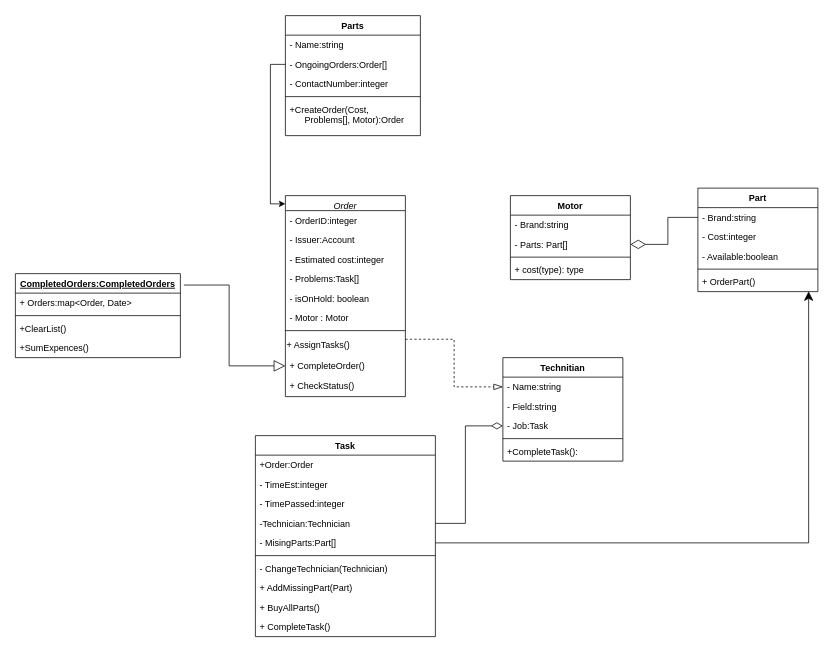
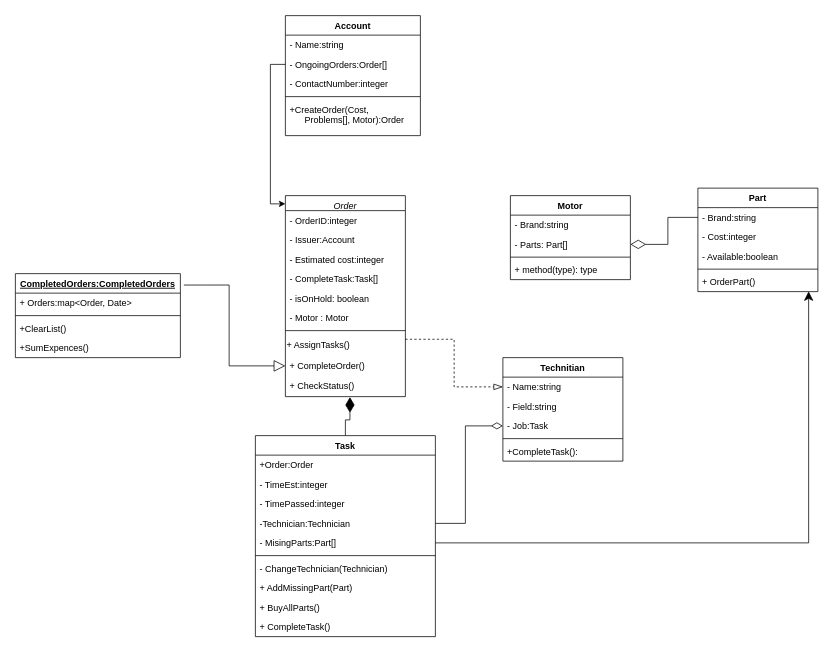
  <mxCell id="0" />
  <mxCell id="1" parent="0" />
  <mxCell id="2" value="Order" style="swimlane;fontStyle=2;align=center;verticalAlign=top;childLayout=stackLayout;horizontal=1;startSize=20;horizontalStack=0;resizeParent=1;resizeLast=0;collapsible=1;marginBottom=0;rounded=0;shadow=0;strokeWidth=1;" parent="1" vertex="1"><mxGeometry x="380" y="260" width="160" height="268" as="geometry"><mxRectangle x="230" y="140" width="160" height="26" as="alternateBounds" /></mxGeometry></mxCell>
  <mxCell id="3" value="- OrderID:integer" style="text;strokeColor=none;fillColor=none;align=left;verticalAlign=top;spacingLeft=4;spacingRight=4;overflow=hidden;rotatable=0;points=[[0,0.5],[1,0.5]];portConstraint=eastwest;" vertex="1" parent="2"><mxGeometry y="20" width="160" height="26" as="geometry" /></mxCell>
  <mxCell id="4" value="- Issuer:Account" style="text;align=left;verticalAlign=top;spacingLeft=4;spacingRight=4;overflow=hidden;rotatable=0;points=[[0,0.5],[1,0.5]];portConstraint=eastwest;" parent="2" vertex="1"><mxGeometry y="46" width="160" height="26" as="geometry" /></mxCell>
  <mxCell id="5" value="- Estimated cost:integer" style="text;align=left;verticalAlign=top;spacingLeft=4;spacingRight=4;overflow=hidden;rotatable=0;points=[[0,0.5],[1,0.5]];portConstraint=eastwest;rounded=0;shadow=0;html=0;" parent="2" vertex="1"><mxGeometry y="72" width="160" height="26" as="geometry" /></mxCell>
- <mxCell id="6" value="- Problems:Task[]" style="text;align=left;verticalAlign=top;spacingLeft=4;spacingRight=4;overflow=hidden;rotatable=0;points=[[0,0.5],[1,0.5]];portConstraint=eastwest;rounded=0;shadow=0;html=0;" parent="2" vertex="1"><mxGeometry y="98" width="160" height="26" as="geometry" /></mxCell>
+ <mxCell id="6" value="- CompleteTask:Task[]" style="text;align=left;verticalAlign=top;spacingLeft=4;spacingRight=4;overflow=hidden;rotatable=0;points=[[0,0.5],[1,0.5]];portConstraint=eastwest;rounded=0;shadow=0;html=0;" parent="2" vertex="1"><mxGeometry y="98" width="160" height="26" as="geometry" /></mxCell>
  <mxCell id="7" value="- isOnHold: boolean" style="text;strokeColor=none;fillColor=none;align=left;verticalAlign=top;spacingLeft=4;spacingRight=4;overflow=hidden;rotatable=0;points=[[0,0.5],[1,0.5]];portConstraint=eastwest;" vertex="1" parent="2"><mxGeometry y="124" width="160" height="26" as="geometry" /></mxCell>
  <mxCell id="8" value="- Motor : Motor" style="text;strokeColor=none;fillColor=none;align=left;verticalAlign=top;spacingLeft=4;spacingRight=4;overflow=hidden;rotatable=0;points=[[0,0.5],[1,0.5]];portConstraint=eastwest;" parent="2" vertex="1"><mxGeometry y="150" width="160" height="26" as="geometry" /></mxCell>
  <mxCell id="9" value="" style="line;html=1;strokeWidth=1;align=left;verticalAlign=middle;spacingTop=-1;spacingLeft=3;spacingRight=3;rotatable=0;labelPosition=right;points=[];portConstraint=eastwest;" parent="2" vertex="1"><mxGeometry y="176" width="160" height="8" as="geometry" /></mxCell>
  <mxCell id="10" value="+ AssignTasks()" style="text;html=1;strokeColor=none;fillColor=none;align=left;verticalAlign=middle;whiteSpace=wrap;rounded=0;" parent="2" vertex="1"><mxGeometry y="184" width="160" height="30" as="geometry" /></mxCell>
  <mxCell id="11" value="+ CompleteOrder()" style="text;strokeColor=none;fillColor=none;align=left;verticalAlign=top;spacingLeft=4;spacingRight=4;overflow=hidden;rotatable=0;points=[[0,0.5],[1,0.5]];portConstraint=eastwest;" parent="2" vertex="1"><mxGeometry y="214" width="160" height="26" as="geometry" /></mxCell>
  <mxCell id="12" value="+ CheckStatus()" style="text;align=left;verticalAlign=top;spacingLeft=4;spacingRight=4;overflow=hidden;rotatable=0;points=[[0,0.5],[1,0.5]];portConstraint=eastwest;" parent="2" vertex="1"><mxGeometry y="240" width="160" height="28" as="geometry" /></mxCell>
  <mxCell id="13" value="Motor" style="swimlane;fontStyle=1;align=center;verticalAlign=top;childLayout=stackLayout;horizontal=1;startSize=26;horizontalStack=0;resizeParent=1;resizeParentMax=0;resizeLast=0;collapsible=1;marginBottom=0;" parent="1" vertex="1"><mxGeometry x="680" y="260" width="160" height="112" as="geometry" /></mxCell>
  <mxCell id="14" value="- Brand:string" style="text;strokeColor=none;fillColor=none;align=left;verticalAlign=top;spacingLeft=4;spacingRight=4;overflow=hidden;rotatable=0;points=[[0,0.5],[1,0.5]];portConstraint=eastwest;" parent="13" vertex="1"><mxGeometry y="26" width="160" height="26" as="geometry" /></mxCell>
  <mxCell id="15" value="- Parts: Part[]" style="text;strokeColor=none;fillColor=none;align=left;verticalAlign=top;spacingLeft=4;spacingRight=4;overflow=hidden;rotatable=0;points=[[0,0.5],[1,0.5]];portConstraint=eastwest;" parent="13" vertex="1"><mxGeometry y="52" width="160" height="26" as="geometry" /></mxCell>
  <mxCell id="16" value="" style="line;strokeWidth=1;fillColor=none;align=left;verticalAlign=middle;spacingTop=-1;spacingLeft=3;spacingRight=3;rotatable=0;labelPosition=right;points=[];portConstraint=eastwest;" parent="13" vertex="1"><mxGeometry y="78" width="160" height="8" as="geometry" /></mxCell>
- <mxCell id="17" value="+ cost(type): type" style="text;strokeColor=none;fillColor=none;align=left;verticalAlign=top;spacingLeft=4;spacingRight=4;overflow=hidden;rotatable=0;points=[[0,0.5],[1,0.5]];portConstraint=eastwest;" parent="13" vertex="1"><mxGeometry y="86" width="160" height="26" as="geometry" /></mxCell>
+ <mxCell id="17" value="+ method(type): type" style="text;strokeColor=none;fillColor=none;align=left;verticalAlign=top;spacingLeft=4;spacingRight=4;overflow=hidden;rotatable=0;points=[[0,0.5],[1,0.5]];portConstraint=eastwest;" parent="13" vertex="1"><mxGeometry y="86" width="160" height="26" as="geometry" /></mxCell>
  <mxCell id="18" value="Technitian" style="swimlane;fontStyle=1;align=center;verticalAlign=top;childLayout=stackLayout;horizontal=1;startSize=26;horizontalStack=0;resizeParent=1;resizeParentMax=0;resizeLast=0;collapsible=1;marginBottom=0;" parent="1" vertex="1"><mxGeometry x="670" y="476" width="160" height="138" as="geometry" /></mxCell>
  <mxCell id="19" value="- Name:string" style="text;strokeColor=none;fillColor=none;align=left;verticalAlign=top;spacingLeft=4;spacingRight=4;overflow=hidden;rotatable=0;points=[[0,0.5],[1,0.5]];portConstraint=eastwest;" parent="18" vertex="1"><mxGeometry y="26" width="160" height="26" as="geometry" /></mxCell>
  <mxCell id="20" value="- Field:string" style="text;strokeColor=none;fillColor=none;align=left;verticalAlign=top;spacingLeft=4;spacingRight=4;overflow=hidden;rotatable=0;points=[[0,0.5],[1,0.5]];portConstraint=eastwest;" parent="18" vertex="1"><mxGeometry y="52" width="160" height="26" as="geometry" /></mxCell>
  <mxCell id="21" value="- Job:Task" style="text;strokeColor=none;fillColor=none;align=left;verticalAlign=top;spacingLeft=4;spacingRight=4;overflow=hidden;rotatable=0;points=[[0,0.5],[1,0.5]];portConstraint=eastwest;" parent="18" vertex="1"><mxGeometry y="78" width="160" height="26" as="geometry" /></mxCell>
  <mxCell id="22" value="" style="line;strokeWidth=1;fillColor=none;align=left;verticalAlign=middle;spacingTop=-1;spacingLeft=3;spacingRight=3;rotatable=0;labelPosition=right;points=[];portConstraint=eastwest;" parent="18" vertex="1"><mxGeometry y="104" width="160" height="8" as="geometry" /></mxCell>
  <mxCell id="23" value="+CompleteTask():" style="text;strokeColor=none;fillColor=none;align=left;verticalAlign=top;spacingLeft=4;spacingRight=4;overflow=hidden;rotatable=0;points=[[0,0.5],[1,0.5]];portConstraint=eastwest;" parent="18" vertex="1"><mxGeometry y="112" width="160" height="26" as="geometry" /></mxCell>
  <mxCell id="24" value="Part" style="swimlane;fontStyle=1;align=center;verticalAlign=top;childLayout=stackLayout;horizontal=1;startSize=26;horizontalStack=0;resizeParent=1;resizeParentMax=0;resizeLast=0;collapsible=1;marginBottom=0;" parent="1" vertex="1"><mxGeometry x="930" y="250" width="160" height="138" as="geometry" /></mxCell>
  <mxCell id="25" value="- Brand:string" style="text;strokeColor=none;fillColor=none;align=left;verticalAlign=top;spacingLeft=4;spacingRight=4;overflow=hidden;rotatable=0;points=[[0,0.5],[1,0.5]];portConstraint=eastwest;" parent="24" vertex="1"><mxGeometry y="26" width="160" height="26" as="geometry" /></mxCell>
  <mxCell id="26" value="- Cost:integer" style="text;strokeColor=none;fillColor=none;align=left;verticalAlign=top;spacingLeft=4;spacingRight=4;overflow=hidden;rotatable=0;points=[[0,0.5],[1,0.5]];portConstraint=eastwest;" parent="24" vertex="1"><mxGeometry y="52" width="160" height="26" as="geometry" /></mxCell>
  <mxCell id="27" value="- Available:boolean" style="text;strokeColor=none;fillColor=none;align=left;verticalAlign=top;spacingLeft=4;spacingRight=4;overflow=hidden;rotatable=0;points=[[0,0.5],[1,0.5]];portConstraint=eastwest;" parent="24" vertex="1"><mxGeometry y="78" width="160" height="26" as="geometry" /></mxCell>
  <mxCell id="28" value="" style="line;strokeWidth=1;fillColor=none;align=left;verticalAlign=middle;spacingTop=-1;spacingLeft=3;spacingRight=3;rotatable=0;labelPosition=right;points=[];portConstraint=eastwest;" parent="24" vertex="1"><mxGeometry y="104" width="160" height="8" as="geometry" /></mxCell>
  <mxCell id="29" value="+ OrderPart()" style="text;strokeColor=none;fillColor=none;align=left;verticalAlign=top;spacingLeft=4;spacingRight=4;overflow=hidden;rotatable=0;points=[[0,0.5],[1,0.5]];portConstraint=eastwest;" parent="24" vertex="1"><mxGeometry y="112" width="160" height="26" as="geometry" /></mxCell>
  <mxCell id="30" style="edgeStyle=orthogonalEdgeStyle;rounded=0;orthogonalLoop=1;jettySize=auto;html=1;exitX=0;exitY=0.5;exitDx=0;exitDy=0;entryX=1;entryY=0.5;entryDx=0;entryDy=0;startArrow=none;startFill=0;endArrow=diamondThin;endFill=0;endSize=18;" parent="1" source="25" target="15" edge="1"><mxGeometry relative="1" as="geometry" /></mxCell>
+ <mxCell id="31" style="edgeStyle=orthogonalEdgeStyle;rounded=0;orthogonalLoop=1;jettySize=auto;html=1;exitX=0.5;exitY=0;exitDx=0;exitDy=0;startArrow=none;startFill=0;endArrow=diamondThin;endFill=1;endSize=18;entryX=0.538;entryY=1.023;entryDx=0;entryDy=0;entryPerimeter=0;" parent="1" source="32" target="12" edge="1"><mxGeometry relative="1" as="geometry"><mxPoint x="500" y="460" as="targetPoint" /></mxGeometry></mxCell>
  <mxCell id="32" value="Task" style="swimlane;fontStyle=1;align=center;verticalAlign=top;childLayout=stackLayout;horizontal=1;startSize=26;horizontalStack=0;resizeParent=1;resizeParentMax=0;resizeLast=0;collapsible=1;marginBottom=0;" parent="1" vertex="1"><mxGeometry x="340" y="580" width="240" height="268" as="geometry" /></mxCell>
  <mxCell id="33" value="+Order:Order" style="text;strokeColor=none;fillColor=none;align=left;verticalAlign=top;spacingLeft=4;spacingRight=4;overflow=hidden;rotatable=0;points=[[0,0.5],[1,0.5]];portConstraint=eastwest;" parent="32" vertex="1"><mxGeometry y="26" width="240" height="26" as="geometry" /></mxCell>
  <mxCell id="34" value="- TimeEst:integer" style="text;strokeColor=none;fillColor=none;align=left;verticalAlign=top;spacingLeft=4;spacingRight=4;overflow=hidden;rotatable=0;points=[[0,0.5],[1,0.5]];portConstraint=eastwest;" parent="32" vertex="1"><mxGeometry y="52" width="240" height="26" as="geometry" /></mxCell>
  <mxCell id="35" value="- TimePassed:integer" style="text;strokeColor=none;fillColor=none;align=left;verticalAlign=top;spacingLeft=4;spacingRight=4;overflow=hidden;rotatable=0;points=[[0,0.5],[1,0.5]];portConstraint=eastwest;" parent="32" vertex="1"><mxGeometry y="78" width="240" height="26" as="geometry" /></mxCell>
  <mxCell id="36" value="-Technician:Technician" style="text;strokeColor=none;fillColor=none;align=left;verticalAlign=top;spacingLeft=4;spacingRight=4;overflow=hidden;rotatable=0;points=[[0,0.5],[1,0.5]];portConstraint=eastwest;" parent="32" vertex="1"><mxGeometry y="104" width="240" height="26" as="geometry" /></mxCell>
  <mxCell id="37" value="- MisingParts:Part[]" style="text;strokeColor=none;fillColor=none;align=left;verticalAlign=top;spacingLeft=4;spacingRight=4;overflow=hidden;rotatable=0;points=[[0,0.5],[1,0.5]];portConstraint=eastwest;" parent="32" vertex="1"><mxGeometry y="130" width="240" height="26" as="geometry" /></mxCell>
  <mxCell id="38" value="" style="line;strokeWidth=1;fillColor=none;align=left;verticalAlign=middle;spacingTop=-1;spacingLeft=3;spacingRight=3;rotatable=0;labelPosition=right;points=[];portConstraint=eastwest;" parent="32" vertex="1"><mxGeometry y="156" width="240" height="8" as="geometry" /></mxCell>
  <mxCell id="39" value="- ChangeTechnician(Technician)" style="text;strokeColor=none;fillColor=none;align=left;verticalAlign=top;spacingLeft=4;spacingRight=4;overflow=hidden;rotatable=0;points=[[0,0.5],[1,0.5]];portConstraint=eastwest;" parent="32" vertex="1"><mxGeometry y="164" width="240" height="26" as="geometry" /></mxCell>
  <mxCell id="40" value="+ AddMissingPart(Part)" style="text;strokeColor=none;fillColor=none;align=left;verticalAlign=top;spacingLeft=4;spacingRight=4;overflow=hidden;rotatable=0;points=[[0,0.5],[1,0.5]];portConstraint=eastwest;" parent="32" vertex="1"><mxGeometry y="190" width="240" height="26" as="geometry" /></mxCell>
  <mxCell id="41" value="+ BuyAllParts()" style="text;strokeColor=none;fillColor=none;align=left;verticalAlign=top;spacingLeft=4;spacingRight=4;overflow=hidden;rotatable=0;points=[[0,0.5],[1,0.5]];portConstraint=eastwest;" parent="32" vertex="1"><mxGeometry y="216" width="240" height="26" as="geometry" /></mxCell>
  <mxCell id="42" value="+ CompleteTask()" style="text;strokeColor=none;fillColor=none;align=left;verticalAlign=top;spacingLeft=4;spacingRight=4;overflow=hidden;rotatable=0;points=[[0,0.5],[1,0.5]];portConstraint=eastwest;" parent="32" vertex="1"><mxGeometry y="242" width="240" height="26" as="geometry" /></mxCell>
  <mxCell id="43" style="edgeStyle=orthogonalEdgeStyle;rounded=0;orthogonalLoop=1;jettySize=auto;html=1;exitX=1;exitY=0.25;exitDx=0;exitDy=0;entryX=0;entryY=0.5;entryDx=0;entryDy=0;startArrow=none;startFill=0;endArrow=blockThin;endFill=0;endSize=10;dashed=1;" parent="1" source="10" target="19" edge="1"><mxGeometry relative="1" as="geometry" /></mxCell>
  <mxCell id="44" style="edgeStyle=orthogonalEdgeStyle;rounded=0;orthogonalLoop=1;jettySize=auto;html=1;exitX=1;exitY=0.5;exitDx=0;exitDy=0;entryX=0;entryY=0.5;entryDx=0;entryDy=0;startArrow=none;startFill=0;endArrow=diamondThin;endFill=0;endSize=13;" parent="1" source="36" target="21" edge="1"><mxGeometry relative="1" as="geometry" /></mxCell>
  <mxCell id="45" style="edgeStyle=orthogonalEdgeStyle;rounded=0;orthogonalLoop=1;jettySize=auto;html=1;exitX=1;exitY=0.5;exitDx=0;exitDy=0;entryX=0.923;entryY=0.984;entryDx=0;entryDy=0;entryPerimeter=0;startArrow=none;startFill=0;endArrow=classic;endFill=1;endSize=10;" parent="1" source="37" target="29" edge="1"><mxGeometry relative="1" as="geometry" /></mxCell>
  <mxCell id="46" value="CompletedOrders:CompletedOrders" style="swimlane;fontStyle=5;align=center;verticalAlign=top;childLayout=stackLayout;horizontal=1;startSize=26;horizontalStack=0;resizeParent=1;resizeParentMax=0;resizeLast=0;collapsible=1;marginBottom=0;" parent="1" vertex="1"><mxGeometry x="20" y="364" width="220" height="112" as="geometry" /></mxCell>
  <mxCell id="47" value="+ Orders:map&lt;Order, Date&gt;" style="text;strokeColor=none;fillColor=none;align=left;verticalAlign=top;spacingLeft=4;spacingRight=4;overflow=hidden;rotatable=0;points=[[0,0.5],[1,0.5]];portConstraint=eastwest;" parent="46" vertex="1"><mxGeometry y="26" width="220" height="26" as="geometry" /></mxCell>
  <mxCell id="48" value="" style="line;strokeWidth=1;fillColor=none;align=left;verticalAlign=middle;spacingTop=-1;spacingLeft=3;spacingRight=3;rotatable=0;labelPosition=right;points=[];portConstraint=eastwest;" parent="46" vertex="1"><mxGeometry y="52" width="220" height="8" as="geometry" /></mxCell>
  <mxCell id="49" value="+ClearList()" style="text;strokeColor=none;fillColor=none;align=left;verticalAlign=top;spacingLeft=4;spacingRight=4;overflow=hidden;rotatable=0;points=[[0,0.5],[1,0.5]];portConstraint=eastwest;" parent="46" vertex="1"><mxGeometry y="60" width="220" height="26" as="geometry" /></mxCell>
  <mxCell id="50" value="+SumExpences()" style="text;strokeColor=none;fillColor=none;align=left;verticalAlign=top;spacingLeft=4;spacingRight=4;overflow=hidden;rotatable=0;points=[[0,0.5],[1,0.5]];portConstraint=eastwest;" parent="46" vertex="1"><mxGeometry y="86" width="220" height="26" as="geometry" /></mxCell>
  <mxCell id="51" style="edgeStyle=orthogonalEdgeStyle;rounded=0;orthogonalLoop=1;jettySize=auto;html=1;exitX=0;exitY=0.5;exitDx=0;exitDy=0;entryX=1.021;entryY=0.136;entryDx=0;entryDy=0;entryPerimeter=0;endArrow=none;endFill=0;startArrow=block;startFill=0;strokeWidth=1;jumpSize=6;endSize=6;startSize=13;" parent="1" source="11" target="46" edge="1"><mxGeometry relative="1" as="geometry" /></mxCell>
- <mxCell id="52" value="Parts" style="swimlane;fontStyle=1;align=center;verticalAlign=top;childLayout=stackLayout;horizontal=1;startSize=26;horizontalStack=0;resizeParent=1;resizeParentMax=0;resizeLast=0;collapsible=1;marginBottom=0;" vertex="1" parent="1"><mxGeometry x="380" y="20" width="180" height="160" as="geometry" /></mxCell>
+ <mxCell id="52" value="Account" style="swimlane;fontStyle=1;align=center;verticalAlign=top;childLayout=stackLayout;horizontal=1;startSize=26;horizontalStack=0;resizeParent=1;resizeParentMax=0;resizeLast=0;collapsible=1;marginBottom=0;" vertex="1" parent="1"><mxGeometry x="380" y="20" width="180" height="160" as="geometry" /></mxCell>
  <mxCell id="53" value="- Name:string" style="text;strokeColor=none;fillColor=none;align=left;verticalAlign=top;spacingLeft=4;spacingRight=4;overflow=hidden;rotatable=0;points=[[0,0.5],[1,0.5]];portConstraint=eastwest;" vertex="1" parent="52"><mxGeometry y="26" width="180" height="26" as="geometry" /></mxCell>
  <mxCell id="54" value="- OngoingOrders:Order[]" style="text;strokeColor=none;fillColor=none;align=left;verticalAlign=top;spacingLeft=4;spacingRight=4;overflow=hidden;rotatable=0;points=[[0,0.5],[1,0.5]];portConstraint=eastwest;" vertex="1" parent="52"><mxGeometry y="52" width="180" height="26" as="geometry" /></mxCell>
  <mxCell id="55" value="- ContactNumber:integer" style="text;strokeColor=none;fillColor=none;align=left;verticalAlign=top;spacingLeft=4;spacingRight=4;overflow=hidden;rotatable=0;points=[[0,0.5],[1,0.5]];portConstraint=eastwest;" vertex="1" parent="52"><mxGeometry y="78" width="180" height="26" as="geometry" /></mxCell>
  <mxCell id="56" value="" style="line;strokeWidth=1;fillColor=none;align=left;verticalAlign=middle;spacingTop=-1;spacingLeft=3;spacingRight=3;rotatable=0;labelPosition=right;points=[];portConstraint=eastwest;" vertex="1" parent="52"><mxGeometry y="104" width="180" height="8" as="geometry" /></mxCell>
  <mxCell id="57" value="+CreateOrder(Cost, &#10;      Problems[], Motor):Order" style="text;strokeColor=none;fillColor=none;align=left;verticalAlign=top;spacingLeft=4;spacingRight=4;overflow=hidden;rotatable=0;points=[[0,0.5],[1,0.5]];portConstraint=eastwest;" vertex="1" parent="52"><mxGeometry y="112" width="180" height="48" as="geometry" /></mxCell>
  <mxCell id="58" style="edgeStyle=orthogonalEdgeStyle;rounded=0;orthogonalLoop=1;jettySize=auto;html=1;entryX=0;entryY=0.041;entryDx=0;entryDy=0;entryPerimeter=0;" edge="1" parent="1" source="54" target="2"><mxGeometry relative="1" as="geometry" /></mxCell>
